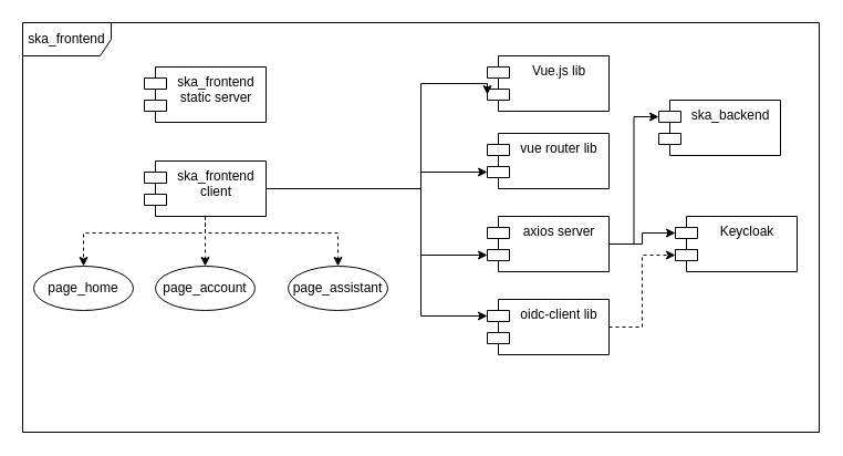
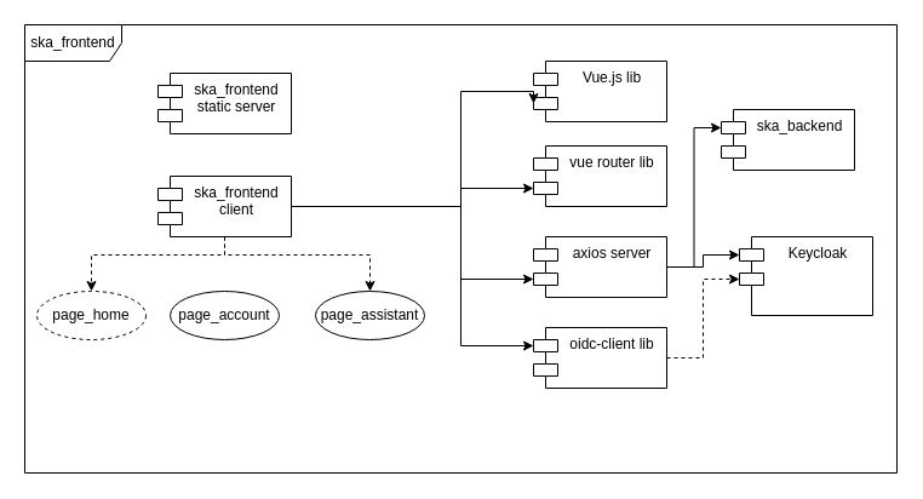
  <mxCell id="0" />
  <mxCell id="1" parent="0" />
  <mxCell id="2" value="ska_frontend" style="shape=umlFrame;whiteSpace=wrap;html=1;pointerEvents=0;width=80;height=30;" parent="1" vertex="1"><mxGeometry x="20" y="20" width="720" height="370" as="geometry" /></mxCell>
  <mxCell id="3" value="ska_backend" style="shape=module;align=left;spacingLeft=20;align=center;verticalAlign=top;whiteSpace=wrap;html=1;" parent="1" vertex="1"><mxGeometry x="595" y="90" width="110" height="50" as="geometry" /></mxCell>
- <mxCell id="4" value="Keycloak" style="shape=module;align=left;spacingLeft=20;align=center;verticalAlign=top;whiteSpace=wrap;html=1;" parent="1" vertex="1"><mxGeometry x="610" y="195" width="110" height="50" as="geometry" /></mxCell>
- <mxCell id="5" value="page_home" style="ellipse;whiteSpace=wrap;html=1;" parent="1" vertex="1"><mxGeometry x="30" y="240" width="90" height="40" as="geometry" /></mxCell>
+ <mxCell id="4" value="Keycloak" style="shape=module;align=left;spacingLeft=20;align=center;verticalAlign=top;whiteSpace=wrap;html=1;" parent="1" vertex="1"><mxGeometry x="610" y="195" width="110" height="65" as="geometry" /></mxCell>
+ <mxCell id="5" value="page_home" style="ellipse;whiteSpace=wrap;html=1;dashed=1;" parent="1" vertex="1"><mxGeometry x="30" y="240" width="90" height="40" as="geometry" /></mxCell>
  <mxCell id="6" value="Vue.js lib" style="shape=module;align=left;spacingLeft=20;align=center;verticalAlign=top;whiteSpace=wrap;html=1;" vertex="1" parent="1"><mxGeometry x="440" y="50" width="110" height="50" as="geometry" /></mxCell>
  <mxCell id="7" value="axios server" style="shape=module;align=left;spacingLeft=20;align=center;verticalAlign=top;whiteSpace=wrap;html=1;" vertex="1" parent="1"><mxGeometry x="440" y="195" width="110" height="50" as="geometry" /></mxCell>
  <mxCell id="8" value="ska_frontend static server" style="shape=module;align=left;spacingLeft=20;align=center;verticalAlign=top;whiteSpace=wrap;html=1;" vertex="1" parent="1"><mxGeometry x="130" y="60" width="110" height="50" as="geometry" /></mxCell>
  <mxCell id="9" value="vue router lib" style="shape=module;align=left;spacingLeft=20;align=center;verticalAlign=top;whiteSpace=wrap;html=1;" vertex="1" parent="1"><mxGeometry x="440" y="120" width="110" height="50" as="geometry" /></mxCell>
  <mxCell id="10" value="page_account" style="ellipse;whiteSpace=wrap;html=1;" vertex="1" parent="1"><mxGeometry x="140" y="240" width="90" height="40" as="geometry" /></mxCell>
  <mxCell id="11" value="page_assistant" style="ellipse;whiteSpace=wrap;html=1;" vertex="1" parent="1"><mxGeometry x="260" y="240" width="90" height="40" as="geometry" /></mxCell>
  <mxCell id="12" style="edgeStyle=orthogonalEdgeStyle;rounded=0;orthogonalLoop=1;jettySize=auto;html=1;entryX=0.5;entryY=0;entryDx=0;entryDy=0;dashed=1;" edge="1" parent="1" source="15" target="5"><mxGeometry relative="1" as="geometry"><Array as="points"><mxPoint x="185" y="210" /><mxPoint x="75" y="210" /></Array></mxGeometry></mxCell>
- <mxCell id="13" style="edgeStyle=orthogonalEdgeStyle;rounded=0;orthogonalLoop=1;jettySize=auto;html=1;entryX=0.5;entryY=0;entryDx=0;entryDy=0;dashed=1;" edge="1" parent="1" source="15" target="10"><mxGeometry relative="1" as="geometry" /></mxCell>
  <mxCell id="14" style="edgeStyle=orthogonalEdgeStyle;rounded=0;orthogonalLoop=1;jettySize=auto;html=1;entryX=0.5;entryY=0;entryDx=0;entryDy=0;dashed=1;" edge="1" parent="1" source="15" target="11"><mxGeometry relative="1" as="geometry"><Array as="points"><mxPoint x="185" y="210" /><mxPoint x="305" y="210" /></Array></mxGeometry></mxCell>
  <mxCell id="15" value="ska_frontend client" style="shape=module;align=left;spacingLeft=20;align=center;verticalAlign=top;whiteSpace=wrap;html=1;" vertex="1" parent="1"><mxGeometry x="130" y="145" width="110" height="50" as="geometry" /></mxCell>
  <mxCell id="16" value="oidc-client lib" style="shape=module;align=left;spacingLeft=20;align=center;verticalAlign=top;whiteSpace=wrap;html=1;" vertex="1" parent="1"><mxGeometry x="440" y="270" width="110" height="50" as="geometry" /></mxCell>
  <mxCell id="17" style="edgeStyle=orthogonalEdgeStyle;rounded=0;orthogonalLoop=1;jettySize=auto;html=1;entryX=0;entryY=0;entryDx=0;entryDy=35;entryPerimeter=0;" edge="1" parent="1" source="15" target="6"><mxGeometry relative="1" as="geometry"><Array as="points"><mxPoint x="380" y="170" /><mxPoint x="380" y="75" /></Array></mxGeometry></mxCell>
  <mxCell id="18" style="edgeStyle=orthogonalEdgeStyle;rounded=0;orthogonalLoop=1;jettySize=auto;html=1;entryX=0;entryY=0;entryDx=0;entryDy=35;entryPerimeter=0;" edge="1" parent="1" source="15" target="9"><mxGeometry relative="1" as="geometry"><Array as="points"><mxPoint x="380" y="170" /><mxPoint x="380" y="155" /></Array></mxGeometry></mxCell>
  <mxCell id="19" style="edgeStyle=orthogonalEdgeStyle;rounded=0;orthogonalLoop=1;jettySize=auto;html=1;entryX=0;entryY=0;entryDx=0;entryDy=35;entryPerimeter=0;" edge="1" parent="1" source="15" target="7"><mxGeometry relative="1" as="geometry"><Array as="points"><mxPoint x="380" y="170" /><mxPoint x="380" y="230" /></Array></mxGeometry></mxCell>
  <mxCell id="20" style="edgeStyle=orthogonalEdgeStyle;rounded=0;orthogonalLoop=1;jettySize=auto;html=1;entryX=0;entryY=0;entryDx=0;entryDy=15;entryPerimeter=0;" edge="1" parent="1" source="15" target="16"><mxGeometry relative="1" as="geometry"><Array as="points"><mxPoint x="380" y="170" /><mxPoint x="380" y="285" /></Array></mxGeometry></mxCell>
  <mxCell id="21" style="edgeStyle=orthogonalEdgeStyle;rounded=0;orthogonalLoop=1;jettySize=auto;html=1;entryX=0;entryY=0;entryDx=0;entryDy=15;entryPerimeter=0;" edge="1" parent="1" source="7" target="3"><mxGeometry relative="1" as="geometry" /></mxCell>
  <mxCell id="22" style="edgeStyle=orthogonalEdgeStyle;rounded=0;orthogonalLoop=1;jettySize=auto;html=1;entryX=0;entryY=0;entryDx=0;entryDy=15;entryPerimeter=0;" edge="1" parent="1" source="7" target="4"><mxGeometry relative="1" as="geometry" /></mxCell>
  <mxCell id="23" style="edgeStyle=orthogonalEdgeStyle;rounded=0;orthogonalLoop=1;jettySize=auto;html=1;entryX=0;entryY=0;entryDx=0;entryDy=35;entryPerimeter=0;dashed=1;" edge="1" parent="1" source="16" target="4"><mxGeometry relative="1" as="geometry" /></mxCell>
